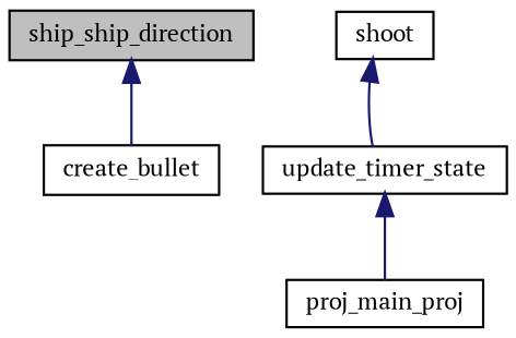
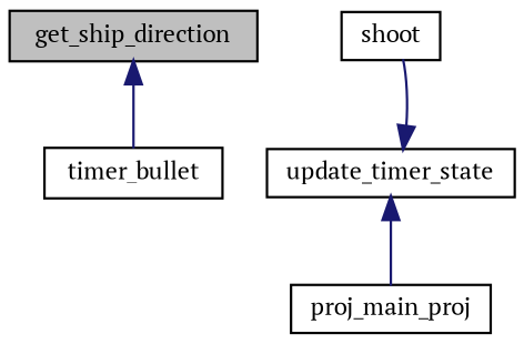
  digraph {
    fontname="PT Serif"
    rankdir=TB
    node [color=black fillcolor=white fontname="PT Serif" fontsize=10 shape=record style=filled]
    edge [color=midnightblue dir=back fontname="PT Serif" fontsize=10 labelfontname=Helvetica labelfontsize=10 style=solid]
-   n1 [fillcolor=grey75 fontcolor=black height=0.2 label=ship_ship_direction width=0.4]
-   n2 [height=0.2 label=create_bullet width=0.4]
+   n1 [fillcolor=grey75 fontcolor=black height=0.2 label=get_ship_direction width=0.4]
+   n2 [height=0.2 label=timer_bullet width=0.4]
    n3 [height=0.2 label=shoot width=0.4]
    n4 [height=0.2 label=update_timer_state width=0.4]
    n5 [height=0.2 label=proj_main_proj width=0.4]
    n1 -> n2
-   n3 -> n4
+   n4 -> n3
    n4 -> n5
  }
